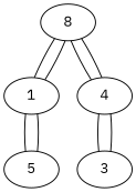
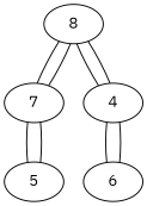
  graph {
    fontname="IBM Plex Mono"
    node [fontname="IBM Plex Mono"]
    edge [fontname="IBM Plex Mono"]
    n1 [label=8]
-   1
+   1 [label=7]
    5
    4
-   3
+   3 [label=6]
    n1 -- 1
    n1 -- 4
    1 -- n1
    1 -- 5
    5 -- 1
    4 -- n1
    4 -- 3
    3 -- 4
  }
